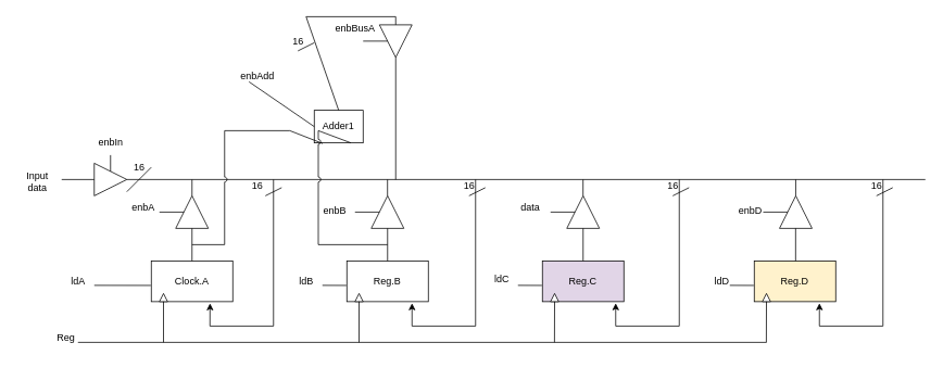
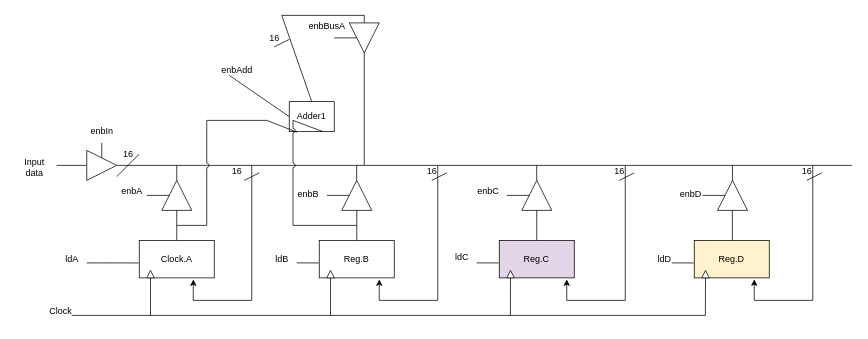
  <mxCell id="0" />
  <mxCell id="1" parent="0" />
  <mxCell id="2" value="" style="triangle;whiteSpace=wrap;html=1;" parent="1" vertex="1"><mxGeometry x="115" y="200" width="40" height="40" as="geometry" /></mxCell>
  <mxCell id="3" value="" style="endArrow=none;html=1;rounded=0;entryX=0;entryY=0.5;entryDx=0;entryDy=0;jumpStyle=arc;" parent="1" target="2" edge="1"><mxGeometry width="50" height="50" relative="1" as="geometry"><mxPoint x="75" y="220" as="sourcePoint" /><mxPoint x="85" y="210" as="targetPoint" /></mxGeometry></mxCell>
  <mxCell id="4" value="" style="endArrow=none;html=1;rounded=0;exitX=0.5;exitY=0;exitDx=0;exitDy=0;jumpStyle=arc;" parent="1" source="2" edge="1"><mxGeometry width="50" height="50" relative="1" as="geometry"><mxPoint x="115" y="190" as="sourcePoint" /><mxPoint x="135" y="190" as="targetPoint" /></mxGeometry></mxCell>
  <mxCell id="5" value="" style="triangle;whiteSpace=wrap;html=1;direction=north;" parent="1" vertex="1"><mxGeometry x="215" y="240" width="40" height="40" as="geometry" /></mxCell>
  <mxCell id="6" value="" style="endArrow=none;html=1;rounded=0;exitX=0.5;exitY=0;exitDx=0;exitDy=0;jumpStyle=arc;" parent="1" source="5" edge="1"><mxGeometry width="50" height="50" relative="1" as="geometry"><mxPoint x="215" y="230" as="sourcePoint" /><mxPoint x="195" y="260" as="targetPoint" /></mxGeometry></mxCell>
  <mxCell id="7" value="" style="triangle;whiteSpace=wrap;html=1;direction=north;" parent="1" vertex="1"><mxGeometry x="455" y="240" width="40" height="40" as="geometry" /></mxCell>
  <mxCell id="8" value="" style="endArrow=none;html=1;rounded=0;exitX=0.5;exitY=0;exitDx=0;exitDy=0;jumpStyle=arc;" parent="1" source="7" edge="1"><mxGeometry width="50" height="50" relative="1" as="geometry"><mxPoint x="455" y="230" as="sourcePoint" /><mxPoint x="435" y="260" as="targetPoint" /></mxGeometry></mxCell>
  <mxCell id="9" value="" style="triangle;whiteSpace=wrap;html=1;direction=north;" parent="1" vertex="1"><mxGeometry x="695" y="240" width="40" height="40" as="geometry" /></mxCell>
  <mxCell id="10" value="" style="endArrow=none;html=1;rounded=0;jumpStyle=arc;" parent="1" source="9" edge="1"><mxGeometry width="50" height="50" relative="1" as="geometry"><mxPoint x="695" y="230" as="sourcePoint" /><mxPoint x="675" y="260" as="targetPoint" /></mxGeometry></mxCell>
  <mxCell id="11" value="" style="triangle;whiteSpace=wrap;html=1;direction=north;" parent="1" vertex="1"><mxGeometry x="956" y="240" width="40" height="40" as="geometry" /></mxCell>
  <mxCell id="12" value="" style="endArrow=none;html=1;rounded=0;exitX=0.5;exitY=0;exitDx=0;exitDy=0;jumpStyle=arc;" parent="1" source="11" edge="1"><mxGeometry width="50" height="50" relative="1" as="geometry"><mxPoint x="956" y="230" as="sourcePoint" /><mxPoint x="936" y="260" as="targetPoint" /></mxGeometry></mxCell>
  <mxCell id="13" value="Clock.A" style="rounded=0;whiteSpace=wrap;html=1;" parent="1" vertex="1"><mxGeometry x="185" y="320" width="100" height="50" as="geometry" /></mxCell>
  <mxCell id="14" value="" style="triangle;whiteSpace=wrap;html=1;direction=north;" parent="1" vertex="1"><mxGeometry x="195" y="360" width="10" height="10" as="geometry" /></mxCell>
  <mxCell id="15" value="" style="endArrow=none;html=1;rounded=0;entryX=-0.006;entryY=0.602;entryDx=0;entryDy=0;entryPerimeter=0;" parent="1" target="13" edge="1"><mxGeometry width="50" height="50" relative="1" as="geometry"><mxPoint x="115" y="350" as="sourcePoint" /><mxPoint x="165" y="350" as="targetPoint" /></mxGeometry></mxCell>
  <mxCell id="16" value="" style="endArrow=none;html=1;rounded=0;entryX=0;entryY=0.5;entryDx=0;entryDy=0;exitX=0.5;exitY=0;exitDx=0;exitDy=0;jumpStyle=arc;" parent="1" source="13" target="5" edge="1"><mxGeometry width="50" height="50" relative="1" as="geometry"><mxPoint x="95" y="330" as="sourcePoint" /><mxPoint x="145" y="280" as="targetPoint" /></mxGeometry></mxCell>
  <mxCell id="17" value="Reg.B" style="rounded=0;whiteSpace=wrap;html=1;" parent="1" vertex="1"><mxGeometry x="425" y="320" width="100" height="50" as="geometry" /></mxCell>
  <mxCell id="18" value="" style="triangle;whiteSpace=wrap;html=1;direction=north;" parent="1" vertex="1"><mxGeometry x="435" y="360" width="10" height="10" as="geometry" /></mxCell>
  <mxCell id="19" value="" style="endArrow=none;html=1;rounded=0;entryX=-0.006;entryY=0.602;entryDx=0;entryDy=0;entryPerimeter=0;jumpStyle=arc;" parent="1" target="17" edge="1"><mxGeometry width="50" height="50" relative="1" as="geometry"><mxPoint x="395" y="350" as="sourcePoint" /><mxPoint x="405" y="350" as="targetPoint" /></mxGeometry></mxCell>
  <mxCell id="20" value="" style="endArrow=none;html=1;rounded=0;entryX=0;entryY=0.5;entryDx=0;entryDy=0;exitX=0.5;exitY=0;exitDx=0;exitDy=0;jumpStyle=arc;" parent="1" source="17" edge="1"><mxGeometry width="50" height="50" relative="1" as="geometry"><mxPoint x="335" y="330" as="sourcePoint" /><mxPoint x="475" y="280" as="targetPoint" /></mxGeometry></mxCell>
  <mxCell id="21" value="Reg.C" style="rounded=0;whiteSpace=wrap;html=1;fillColor=#e1d5e7;" parent="1" vertex="1"><mxGeometry x="665" y="320" width="100" height="50" as="geometry" /></mxCell>
  <mxCell id="22" value="" style="triangle;whiteSpace=wrap;html=1;direction=north;" parent="1" vertex="1"><mxGeometry x="675" y="360" width="10" height="10" as="geometry" /></mxCell>
  <mxCell id="23" value="" style="endArrow=none;html=1;rounded=0;entryX=-0.006;entryY=0.602;entryDx=0;entryDy=0;entryPerimeter=0;jumpStyle=arc;" parent="1" target="21" edge="1"><mxGeometry width="50" height="50" relative="1" as="geometry"><mxPoint x="635" y="350" as="sourcePoint" /><mxPoint x="645" y="350" as="targetPoint" /></mxGeometry></mxCell>
  <mxCell id="24" value="" style="endArrow=none;html=1;rounded=0;entryX=0;entryY=0.5;entryDx=0;entryDy=0;exitX=0.5;exitY=0;exitDx=0;exitDy=0;jumpStyle=arc;" parent="1" source="21" edge="1"><mxGeometry width="50" height="50" relative="1" as="geometry"><mxPoint x="575" y="330" as="sourcePoint" /><mxPoint x="715" y="280" as="targetPoint" /></mxGeometry></mxCell>
  <mxCell id="25" value="Reg.D" style="rounded=0;whiteSpace=wrap;html=1;fillColor=#fff2cc;" parent="1" vertex="1"><mxGeometry x="925" y="320" width="100" height="50" as="geometry" /></mxCell>
  <mxCell id="26" value="" style="triangle;whiteSpace=wrap;html=1;direction=north;" parent="1" vertex="1"><mxGeometry x="935" y="360" width="10" height="10" as="geometry" /></mxCell>
  <mxCell id="27" value="" style="endArrow=none;html=1;rounded=0;entryX=-0.006;entryY=0.602;entryDx=0;entryDy=0;entryPerimeter=0;jumpStyle=arc;" parent="1" target="25" edge="1"><mxGeometry width="50" height="50" relative="1" as="geometry"><mxPoint x="895" y="350" as="sourcePoint" /><mxPoint x="905" y="350" as="targetPoint" /></mxGeometry></mxCell>
  <mxCell id="28" value="" style="endArrow=none;html=1;rounded=0;entryX=0;entryY=0.5;entryDx=0;entryDy=0;exitX=0.5;exitY=0;exitDx=0;exitDy=0;jumpStyle=arc;" parent="1" edge="1"><mxGeometry width="50" height="50" relative="1" as="geometry"><mxPoint x="975.8" y="320" as="sourcePoint" /><mxPoint x="975.8" y="280" as="targetPoint" /></mxGeometry></mxCell>
  <mxCell id="29" value="Adder1" style="rounded=0;whiteSpace=wrap;html=1;" parent="1" vertex="1"><mxGeometry x="385" y="135" width="60" height="40" as="geometry" /></mxCell>
  <mxCell id="30" value="" style="endArrow=none;html=1;rounded=0;" parent="1" edge="1"><mxGeometry width="50" height="50" relative="1" as="geometry"><mxPoint x="95" y="420" as="sourcePoint" /><mxPoint x="940" y="420" as="targetPoint" /></mxGeometry></mxCell>
  <mxCell id="31" value="" style="endArrow=none;html=1;rounded=0;entryX=0;entryY=0.5;entryDx=0;entryDy=0;" parent="1" target="14" edge="1"><mxGeometry width="50" height="50" relative="1" as="geometry"><mxPoint x="200" y="420" as="sourcePoint" /><mxPoint x="205" y="390" as="targetPoint" /></mxGeometry></mxCell>
  <mxCell id="32" value="" style="endArrow=none;html=1;rounded=0;entryX=0;entryY=0.5;entryDx=0;entryDy=0;" parent="1" target="18" edge="1"><mxGeometry width="50" height="50" relative="1" as="geometry"><mxPoint x="440" y="420" as="sourcePoint" /><mxPoint x="455" y="390" as="targetPoint" /></mxGeometry></mxCell>
  <mxCell id="33" value="" style="endArrow=none;html=1;rounded=0;entryX=0;entryY=0.5;entryDx=0;entryDy=0;" parent="1" target="22" edge="1"><mxGeometry width="50" height="50" relative="1" as="geometry"><mxPoint x="679.86" y="420" as="sourcePoint" /><mxPoint x="679.86" y="370" as="targetPoint" /></mxGeometry></mxCell>
  <mxCell id="34" value="" style="endArrow=none;html=1;rounded=0;entryX=0;entryY=0.5;entryDx=0;entryDy=0;" parent="1" edge="1"><mxGeometry width="50" height="50" relative="1" as="geometry"><mxPoint x="939.86" y="420" as="sourcePoint" /><mxPoint x="940" y="370" as="targetPoint" /></mxGeometry></mxCell>
  <mxCell id="35" value="" style="endArrow=none;html=1;rounded=0;exitX=1;exitY=0.5;exitDx=0;exitDy=0;jumpStyle=arc;" parent="1" source="2" edge="1"><mxGeometry width="50" height="50" relative="1" as="geometry"><mxPoint x="205" y="230" as="sourcePoint" /><mxPoint x="1135" y="220" as="targetPoint" /></mxGeometry></mxCell>
  <mxCell id="36" value="" style="endArrow=none;html=1;rounded=0;" parent="1" edge="1"><mxGeometry width="50" height="50" relative="1" as="geometry"><mxPoint x="155" y="235" as="sourcePoint" /><mxPoint x="185" y="205" as="targetPoint" /></mxGeometry></mxCell>
  <mxCell id="37" value="" style="endArrow=none;html=1;rounded=0;entryX=1;entryY=0.5;entryDx=0;entryDy=0;" parent="1" target="5" edge="1"><mxGeometry width="50" height="50" relative="1" as="geometry"><mxPoint x="235" y="220" as="sourcePoint" /><mxPoint x="175" y="240" as="targetPoint" /></mxGeometry></mxCell>
  <mxCell id="38" value="" style="endArrow=none;html=1;rounded=0;entryX=1;entryY=0.5;entryDx=0;entryDy=0;" parent="1" edge="1"><mxGeometry width="50" height="50" relative="1" as="geometry"><mxPoint x="474.92" y="220" as="sourcePoint" /><mxPoint x="474.92" y="240" as="targetPoint" /></mxGeometry></mxCell>
  <mxCell id="39" value="" style="endArrow=none;html=1;rounded=0;entryX=1;entryY=0.5;entryDx=0;entryDy=0;" parent="1" edge="1"><mxGeometry width="50" height="50" relative="1" as="geometry"><mxPoint x="714.92" y="220" as="sourcePoint" /><mxPoint x="714.92" y="240" as="targetPoint" /></mxGeometry></mxCell>
  <mxCell id="40" value="" style="endArrow=none;html=1;rounded=0;entryX=1;entryY=0.5;entryDx=0;entryDy=0;" parent="1" edge="1"><mxGeometry width="50" height="50" relative="1" as="geometry"><mxPoint x="975.92" y="220" as="sourcePoint" /><mxPoint x="975.92" y="240" as="targetPoint" /></mxGeometry></mxCell>
  <mxCell id="41" value="" style="endArrow=classic;html=1;rounded=0;entryX=0.721;entryY=1.043;entryDx=0;entryDy=0;entryPerimeter=0;" parent="1" target="13" edge="1"><mxGeometry width="50" height="50" relative="1" as="geometry"><mxPoint x="335" y="220" as="sourcePoint" /><mxPoint x="245" y="390" as="targetPoint" /><Array as="points"><mxPoint x="335" y="400" /><mxPoint x="257" y="400" /></Array></mxGeometry></mxCell>
  <mxCell id="42" value="" style="endArrow=classic;html=1;rounded=0;entryX=0.721;entryY=1.043;entryDx=0;entryDy=0;entryPerimeter=0;" parent="1" edge="1"><mxGeometry width="50" height="50" relative="1" as="geometry"><mxPoint x="583" y="220" as="sourcePoint" /><mxPoint x="505" y="372" as="targetPoint" /><Array as="points"><mxPoint x="583" y="400" /><mxPoint x="505" y="400" /></Array></mxGeometry></mxCell>
  <mxCell id="43" value="" style="endArrow=classic;html=1;rounded=0;entryX=0.721;entryY=1.043;entryDx=0;entryDy=0;entryPerimeter=0;" parent="1" edge="1"><mxGeometry width="50" height="50" relative="1" as="geometry"><mxPoint x="833" y="220" as="sourcePoint" /><mxPoint x="755" y="372" as="targetPoint" /><Array as="points"><mxPoint x="833" y="400" /><mxPoint x="755" y="400" /></Array></mxGeometry></mxCell>
  <mxCell id="44" value="" style="endArrow=classic;html=1;rounded=0;entryX=0.721;entryY=1.043;entryDx=0;entryDy=0;entryPerimeter=0;" parent="1" edge="1"><mxGeometry width="50" height="50" relative="1" as="geometry"><mxPoint x="1083" y="220" as="sourcePoint" /><mxPoint x="1005" y="372" as="targetPoint" /><Array as="points"><mxPoint x="1083" y="400" /><mxPoint x="1005" y="400" /></Array></mxGeometry></mxCell>
  <mxCell id="45" value="" style="endArrow=none;html=1;rounded=0;" parent="1" edge="1"><mxGeometry width="50" height="50" relative="1" as="geometry"><mxPoint x="325" y="240" as="sourcePoint" /><mxPoint x="345" y="230" as="targetPoint" /></mxGeometry></mxCell>
  <mxCell id="46" value="" style="endArrow=none;html=1;rounded=0;" parent="1" edge="1"><mxGeometry width="50" height="50" relative="1" as="geometry"><mxPoint x="575" y="240" as="sourcePoint" /><mxPoint x="595" y="230" as="targetPoint" /></mxGeometry></mxCell>
  <mxCell id="47" value="" style="endArrow=none;html=1;rounded=0;" parent="1" edge="1"><mxGeometry width="50" height="50" relative="1" as="geometry"><mxPoint x="825" y="240" as="sourcePoint" /><mxPoint x="845" y="230" as="targetPoint" /></mxGeometry></mxCell>
  <mxCell id="48" value="" style="endArrow=none;html=1;rounded=0;" parent="1" edge="1"><mxGeometry width="50" height="50" relative="1" as="geometry"><mxPoint x="1075" y="240" as="sourcePoint" /><mxPoint x="1095" y="230" as="targetPoint" /></mxGeometry></mxCell>
  <mxCell id="49" value="" style="endArrow=none;html=1;rounded=0;jumpStyle=arc;entryX=0.173;entryY=1.02;entryDx=0;entryDy=0;entryPerimeter=0;" parent="1" target="29" edge="1"><mxGeometry width="50" height="50" relative="1" as="geometry"><mxPoint x="235" y="300" as="sourcePoint" /><mxPoint x="315" y="120" as="targetPoint" /><Array as="points"><mxPoint x="275" y="300" /><mxPoint x="275" y="160" /><mxPoint x="355" y="160" /></Array></mxGeometry></mxCell>
  <mxCell id="50" value="" style="endArrow=none;html=1;rounded=0;entryX=0.75;entryY=1;entryDx=0;entryDy=0;jumpStyle=arc;" parent="1" target="29" edge="1"><mxGeometry width="50" height="50" relative="1" as="geometry"><mxPoint x="475" y="300" as="sourcePoint" /><mxPoint x="505" y="140" as="targetPoint" /><Array as="points"><mxPoint x="390" y="300" /><mxPoint x="390" y="160" /></Array></mxGeometry></mxCell>
  <mxCell id="51" value="" style="endArrow=none;html=1;rounded=0;entryX=0;entryY=0.5;entryDx=0;entryDy=0;jumpStyle=arc;" parent="1" target="29" edge="1"><mxGeometry width="50" height="50" relative="1" as="geometry"><mxPoint x="305" y="100" as="sourcePoint" /><mxPoint x="305" y="110" as="targetPoint" /></mxGeometry></mxCell>
  <mxCell id="52" value="Input&lt;div&gt;data&lt;/div&gt;" style="text;html=1;align=center;verticalAlign=middle;resizable=0;points=[];autosize=1;strokeColor=none;fillColor=none;" parent="1" vertex="1"><mxGeometry x="20" y="203" width="50" height="40" as="geometry" /></mxCell>
  <mxCell id="53" value="enbIn" style="text;html=1;align=center;verticalAlign=middle;resizable=0;points=[];autosize=1;strokeColor=none;fillColor=none;" parent="1" vertex="1"><mxGeometry x="110" y="160" width="50" height="30" as="geometry" /></mxCell>
  <mxCell id="54" value="16" style="text;html=1;align=center;verticalAlign=middle;resizable=0;points=[];autosize=1;strokeColor=none;fillColor=none;" parent="1" vertex="1"><mxGeometry x="150" y="190" width="40" height="30" as="geometry" /></mxCell>
  <mxCell id="55" value="enbA" style="text;html=1;align=center;verticalAlign=middle;resizable=0;points=[];autosize=1;strokeColor=none;fillColor=none;" parent="1" vertex="1"><mxGeometry x="150" y="240" width="50" height="30" as="geometry" /></mxCell>
  <mxCell id="56" value="ldA" style="text;html=1;align=center;verticalAlign=middle;resizable=0;points=[];autosize=1;strokeColor=none;fillColor=none;" parent="1" vertex="1"><mxGeometry x="75" y="330" width="40" height="30" as="geometry" /></mxCell>
- <mxCell id="57" value="Reg" style="text;html=1;align=center;verticalAlign=middle;resizable=0;points=[];autosize=1;strokeColor=none;fillColor=none;" parent="1" vertex="1"><mxGeometry x="55" y="400" width="50" height="30" as="geometry" /></mxCell>
+ <mxCell id="57" value="Clock" style="text;html=1;align=center;verticalAlign=middle;resizable=0;points=[];autosize=1;strokeColor=none;fillColor=none;" parent="1" vertex="1"><mxGeometry x="55" y="400" width="50" height="30" as="geometry" /></mxCell>
  <mxCell id="58" value="ldB" style="text;html=1;align=center;verticalAlign=middle;resizable=0;points=[];autosize=1;strokeColor=none;fillColor=none;" parent="1" vertex="1"><mxGeometry x="355" y="330" width="40" height="30" as="geometry" /></mxCell>
  <mxCell id="59" value="enbB" style="text;html=1;align=center;verticalAlign=middle;resizable=0;points=[];autosize=1;strokeColor=none;fillColor=none;" parent="1" vertex="1"><mxGeometry x="385" y="243" width="50" height="30" as="geometry" /></mxCell>
  <mxCell id="60" value="16" style="text;html=1;align=center;verticalAlign=middle;resizable=0;points=[];autosize=1;strokeColor=none;fillColor=none;" parent="1" vertex="1"><mxGeometry x="295" y="213" width="40" height="30" as="geometry" /></mxCell>
  <mxCell id="61" value="16" style="text;html=1;align=center;verticalAlign=middle;resizable=0;points=[];autosize=1;strokeColor=none;fillColor=none;" parent="1" vertex="1"><mxGeometry x="555" y="213" width="40" height="30" as="geometry" /></mxCell>
  <mxCell id="62" value="16" style="text;html=1;align=center;verticalAlign=middle;resizable=0;points=[];autosize=1;strokeColor=none;fillColor=none;" parent="1" vertex="1"><mxGeometry x="805" y="213" width="40" height="30" as="geometry" /></mxCell>
  <mxCell id="63" value="16" style="text;html=1;align=center;verticalAlign=middle;resizable=0;points=[];autosize=1;strokeColor=none;fillColor=none;" parent="1" vertex="1"><mxGeometry x="1055" y="213" width="40" height="30" as="geometry" /></mxCell>
  <mxCell id="64" value="ldC" style="text;html=1;align=center;verticalAlign=middle;resizable=0;points=[];autosize=1;strokeColor=none;fillColor=none;" parent="1" vertex="1"><mxGeometry x="595" y="327" width="40" height="30" as="geometry" /></mxCell>
- <mxCell id="65" value="data" style="text;html=1;align=center;verticalAlign=middle;resizable=0;points=[];autosize=1;strokeColor=none;fillColor=none;" parent="1" vertex="1"><mxGeometry x="625" y="240" width="50" height="30" as="geometry" /></mxCell>
+ <mxCell id="65" value="enbC" style="text;html=1;align=center;verticalAlign=middle;resizable=0;points=[];autosize=1;strokeColor=none;fillColor=none;" parent="1" vertex="1"><mxGeometry x="625" y="240" width="50" height="30" as="geometry" /></mxCell>
  <mxCell id="66" value="ldD" style="text;html=1;align=center;verticalAlign=middle;resizable=0;points=[];autosize=1;strokeColor=none;fillColor=none;" parent="1" vertex="1"><mxGeometry x="865" y="330" width="40" height="30" as="geometry" /></mxCell>
  <mxCell id="67" value="enbD" style="text;html=1;align=center;verticalAlign=middle;resizable=0;points=[];autosize=1;strokeColor=none;fillColor=none;" parent="1" vertex="1"><mxGeometry x="895" y="243" width="50" height="30" as="geometry" /></mxCell>
  <mxCell id="68" value="" style="endArrow=none;html=1;rounded=0;exitX=0.5;exitY=0;exitDx=0;exitDy=0;entryX=0;entryY=0.5;entryDx=0;entryDy=0;" parent="1" source="29" target="69" edge="1"><mxGeometry width="50" height="50" relative="1" as="geometry"><mxPoint x="375" y="60" as="sourcePoint" /><mxPoint x="455" y="20" as="targetPoint" /><Array as="points"><mxPoint x="375" y="20" /><mxPoint x="485" y="20" /></Array></mxGeometry></mxCell>
  <mxCell id="69" value="" style="triangle;whiteSpace=wrap;html=1;direction=south;" parent="1" vertex="1"><mxGeometry x="465" y="30" width="40" height="40" as="geometry" /></mxCell>
  <mxCell id="70" value="" style="endArrow=none;html=1;rounded=0;jumpStyle=arc;entryX=0.5;entryY=0;entryDx=0;entryDy=0;" parent="1" edge="1"><mxGeometry width="50" height="50" relative="1" as="geometry"><mxPoint x="475" y="50" as="sourcePoint" /><mxPoint x="445" y="50" as="targetPoint" /></mxGeometry></mxCell>
  <mxCell id="71" value="" style="endArrow=none;html=1;rounded=0;" parent="1" edge="1"><mxGeometry width="50" height="50" relative="1" as="geometry"><mxPoint x="365" y="62" as="sourcePoint" /><mxPoint x="385" y="52" as="targetPoint" /></mxGeometry></mxCell>
  <mxCell id="72" value="16" style="text;html=1;align=center;verticalAlign=middle;resizable=0;points=[];autosize=1;strokeColor=none;fillColor=none;" parent="1" vertex="1"><mxGeometry x="345" y="35" width="40" height="30" as="geometry" /></mxCell>
  <mxCell id="73" value="enbAdd" style="text;html=1;align=center;verticalAlign=middle;resizable=0;points=[];autosize=1;strokeColor=none;fillColor=none;" parent="1" vertex="1"><mxGeometry x="285" y="78" width="60" height="30" as="geometry" /></mxCell>
  <mxCell id="74" value="enbBusA" style="text;html=1;align=center;verticalAlign=middle;resizable=0;points=[];autosize=1;strokeColor=none;fillColor=none;" parent="1" vertex="1"><mxGeometry x="400" y="20" width="70" height="30" as="geometry" /></mxCell>
  <mxCell id="75" value="" style="endArrow=none;html=1;rounded=0;entryX=1;entryY=0.5;entryDx=0;entryDy=0;" edge="1" parent="1" target="69"><mxGeometry width="50" height="50" relative="1" as="geometry"><mxPoint x="485" y="220" as="sourcePoint" /><mxPoint x="485" y="120" as="targetPoint" /></mxGeometry></mxCell>
